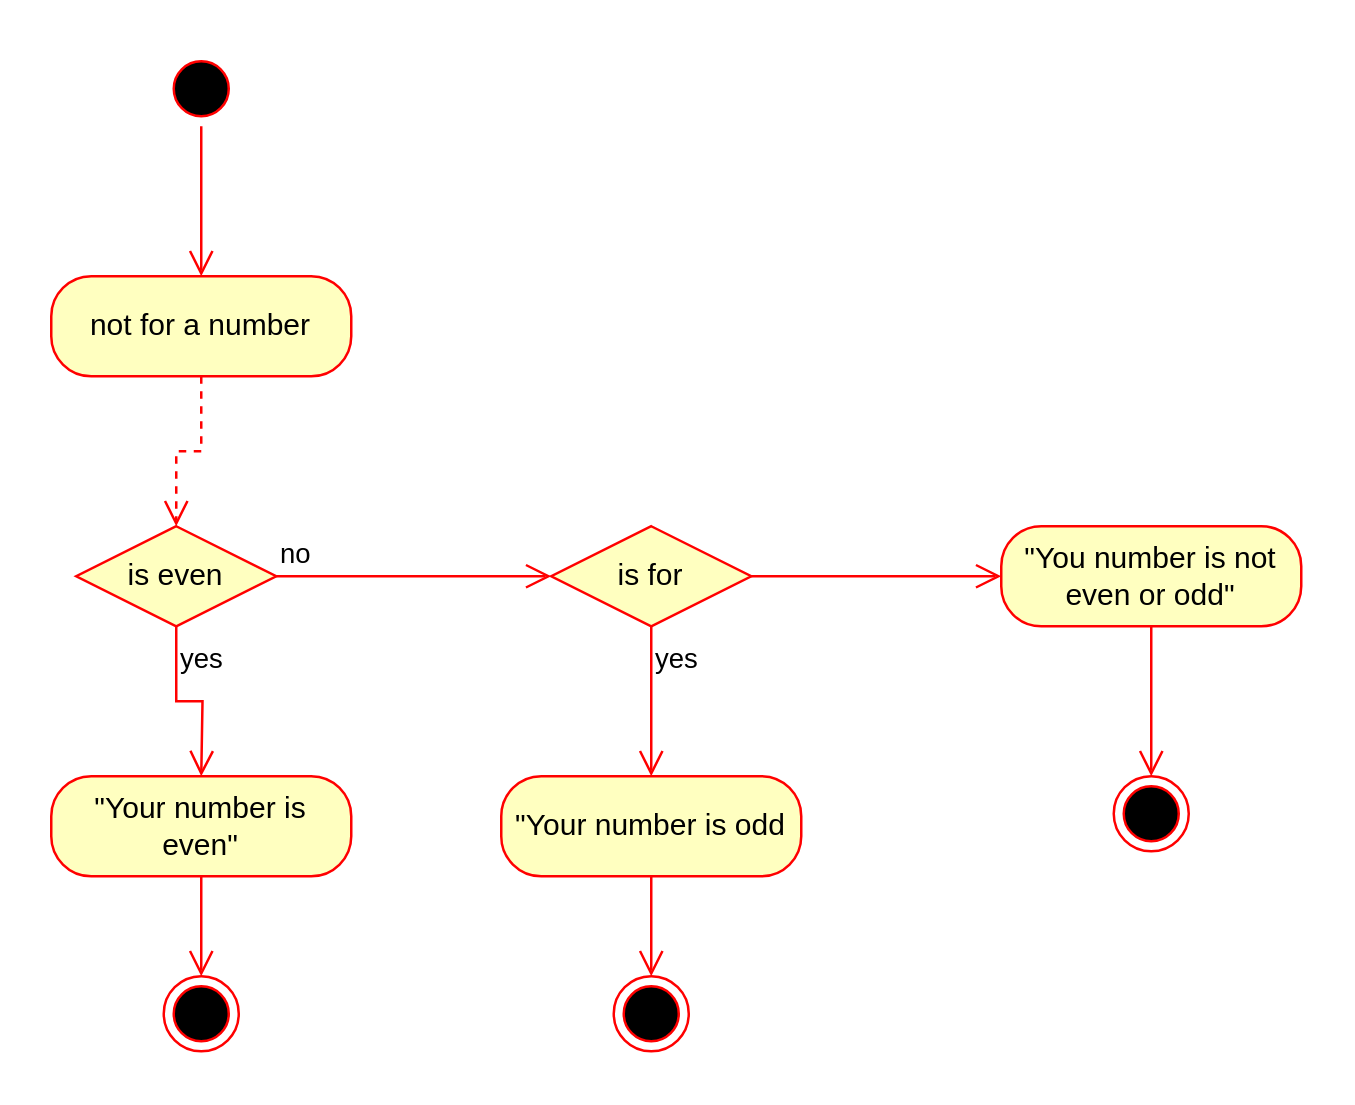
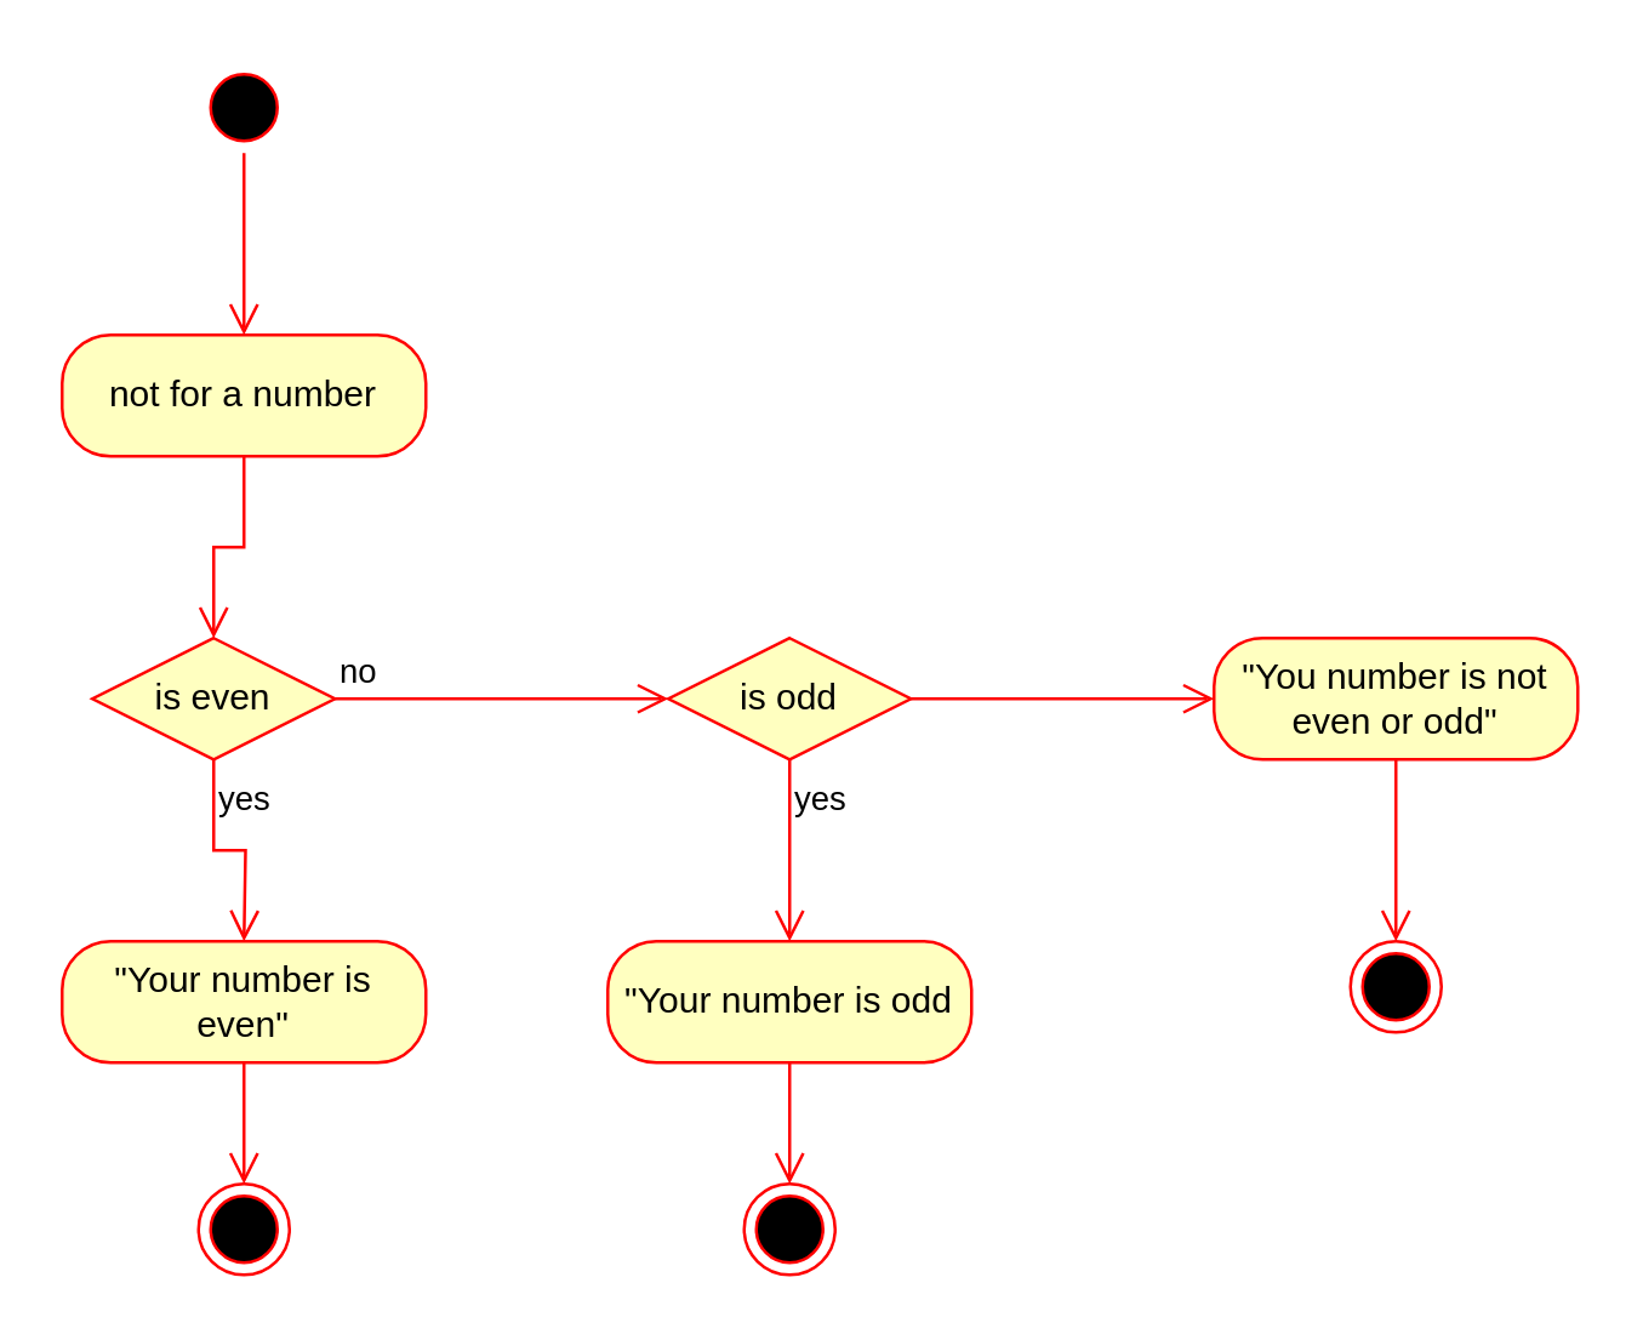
  <mxCell id="0" />
  <mxCell id="1" parent="0" />
  <mxCell id="2" value="" style="ellipse;html=1;shape=startState;fillColor=#000000;strokeColor=#ff0000;" vertex="1" parent="1"><mxGeometry x="65" y="20" width="30" height="30" as="geometry" /></mxCell>
  <mxCell id="3" value="" style="edgeStyle=orthogonalEdgeStyle;html=1;verticalAlign=bottom;endArrow=open;endSize=8;strokeColor=#ff0000;rounded=0;" edge="1" source="2" parent="1"><mxGeometry relative="1" as="geometry"><mxPoint x="80" y="110" as="targetPoint" /></mxGeometry></mxCell>
  <mxCell id="4" value="not for a number" style="rounded=1;whiteSpace=wrap;html=1;arcSize=40;fontColor=#000000;fillColor=#ffffc0;strokeColor=#ff0000;" vertex="1" parent="1"><mxGeometry x="20" y="110" width="120" height="40" as="geometry" /></mxCell>
- <mxCell id="5" value="" style="edgeStyle=orthogonalEdgeStyle;html=1;verticalAlign=bottom;endArrow=open;endSize=8;strokeColor=#ff0000;rounded=0;entryX=0.5;entryY=0;entryDx=0;entryDy=0;dashed=1;" edge="1" source="4" parent="1" target="6"><mxGeometry relative="1" as="geometry"><mxPoint x="95" y="240" as="targetPoint" /></mxGeometry></mxCell>
+ <mxCell id="5" value="" style="edgeStyle=orthogonalEdgeStyle;html=1;verticalAlign=bottom;endArrow=open;endSize=8;strokeColor=#ff0000;rounded=0;entryX=0.5;entryY=0;entryDx=0;entryDy=0;" edge="1" source="4" parent="1" target="6"><mxGeometry relative="1" as="geometry"><mxPoint x="95" y="240" as="targetPoint" /></mxGeometry></mxCell>
  <mxCell id="6" value="is even" style="rhombus;whiteSpace=wrap;html=1;fontColor=#000000;fillColor=#ffffc0;strokeColor=#ff0000;" vertex="1" parent="1"><mxGeometry x="30" y="210" width="80" height="40" as="geometry" /></mxCell>
  <mxCell id="7" value="no" style="edgeStyle=orthogonalEdgeStyle;html=1;align=left;verticalAlign=bottom;endArrow=open;endSize=8;strokeColor=#ff0000;rounded=0;" edge="1" source="6" parent="1"><mxGeometry x="-1" relative="1" as="geometry"><mxPoint x="220" y="230" as="targetPoint" /></mxGeometry></mxCell>
  <mxCell id="8" value="yes" style="edgeStyle=orthogonalEdgeStyle;html=1;align=left;verticalAlign=top;endArrow=open;endSize=8;strokeColor=#ff0000;rounded=0;" edge="1" source="6" parent="1"><mxGeometry x="-1" relative="1" as="geometry"><mxPoint x="80" y="310" as="targetPoint" /></mxGeometry></mxCell>
- <mxCell id="9" value="is for" style="rhombus;whiteSpace=wrap;html=1;fontColor=#000000;fillColor=#ffffc0;strokeColor=#ff0000;" vertex="1" parent="1"><mxGeometry x="220" y="210" width="80" height="40" as="geometry" /></mxCell>
+ <mxCell id="9" value="is odd" style="rhombus;whiteSpace=wrap;html=1;fontColor=#000000;fillColor=#ffffc0;strokeColor=#ff0000;" vertex="1" parent="1"><mxGeometry x="220" y="210" width="80" height="40" as="geometry" /></mxCell>
  <mxCell id="10" value="" style="edgeStyle=orthogonalEdgeStyle;html=1;align=left;verticalAlign=bottom;endArrow=open;endSize=8;strokeColor=#ff0000;rounded=0;" edge="1" source="9" parent="1"><mxGeometry x="-1" relative="1" as="geometry"><mxPoint x="400" y="230" as="targetPoint" /></mxGeometry></mxCell>
  <mxCell id="11" value="yes" style="edgeStyle=orthogonalEdgeStyle;html=1;align=left;verticalAlign=top;endArrow=open;endSize=8;strokeColor=#ff0000;rounded=0;" edge="1" source="9" parent="1"><mxGeometry x="-1" relative="1" as="geometry"><mxPoint x="260" y="310" as="targetPoint" /></mxGeometry></mxCell>
  <mxCell id="12" value="&quot;Your number is odd" style="rounded=1;whiteSpace=wrap;html=1;arcSize=40;fontColor=#000000;fillColor=#ffffc0;strokeColor=#ff0000;" vertex="1" parent="1"><mxGeometry x="200" y="310" width="120" height="40" as="geometry" /></mxCell>
  <mxCell id="13" value="" style="edgeStyle=orthogonalEdgeStyle;html=1;verticalAlign=bottom;endArrow=open;endSize=8;strokeColor=#ff0000;rounded=0;entryX=0.5;entryY=0;entryDx=0;entryDy=0;" edge="1" source="12" parent="1" target="17"><mxGeometry relative="1" as="geometry"><mxPoint x="260" y="410" as="targetPoint" /></mxGeometry></mxCell>
  <mxCell id="14" value="&quot;Your number is even&quot;" style="rounded=1;whiteSpace=wrap;html=1;arcSize=40;fontColor=#000000;fillColor=#ffffc0;strokeColor=#ff0000;" vertex="1" parent="1"><mxGeometry x="20" y="310" width="120" height="40" as="geometry" /></mxCell>
  <mxCell id="15" value="" style="edgeStyle=orthogonalEdgeStyle;html=1;verticalAlign=bottom;endArrow=open;endSize=8;strokeColor=#ff0000;rounded=0;entryX=0.5;entryY=0;entryDx=0;entryDy=0;" edge="1" source="14" parent="1" target="16"><mxGeometry relative="1" as="geometry"><mxPoint x="370" y="250" as="targetPoint" /></mxGeometry></mxCell>
  <mxCell id="16" value="" style="ellipse;html=1;shape=endState;fillColor=#000000;strokeColor=#ff0000;" vertex="1" parent="1"><mxGeometry x="65" y="390" width="30" height="30" as="geometry" /></mxCell>
  <mxCell id="17" value="" style="ellipse;html=1;shape=endState;fillColor=#000000;strokeColor=#ff0000;" vertex="1" parent="1"><mxGeometry x="245" y="390" width="30" height="30" as="geometry" /></mxCell>
  <mxCell id="18" value="&quot;You number is not even or odd&quot;" style="rounded=1;whiteSpace=wrap;html=1;arcSize=40;fontColor=#000000;fillColor=#ffffc0;strokeColor=#ff0000;" vertex="1" parent="1"><mxGeometry x="400" y="210" width="120" height="40" as="geometry" /></mxCell>
  <mxCell id="19" value="" style="edgeStyle=orthogonalEdgeStyle;html=1;verticalAlign=bottom;endArrow=open;endSize=8;strokeColor=#ff0000;rounded=0;" edge="1" source="18" parent="1"><mxGeometry relative="1" as="geometry"><mxPoint x="460" y="310" as="targetPoint" /></mxGeometry></mxCell>
  <mxCell id="20" value="" style="ellipse;html=1;shape=endState;fillColor=#000000;strokeColor=#ff0000;" vertex="1" parent="1"><mxGeometry x="445" y="310" width="30" height="30" as="geometry" /></mxCell>
